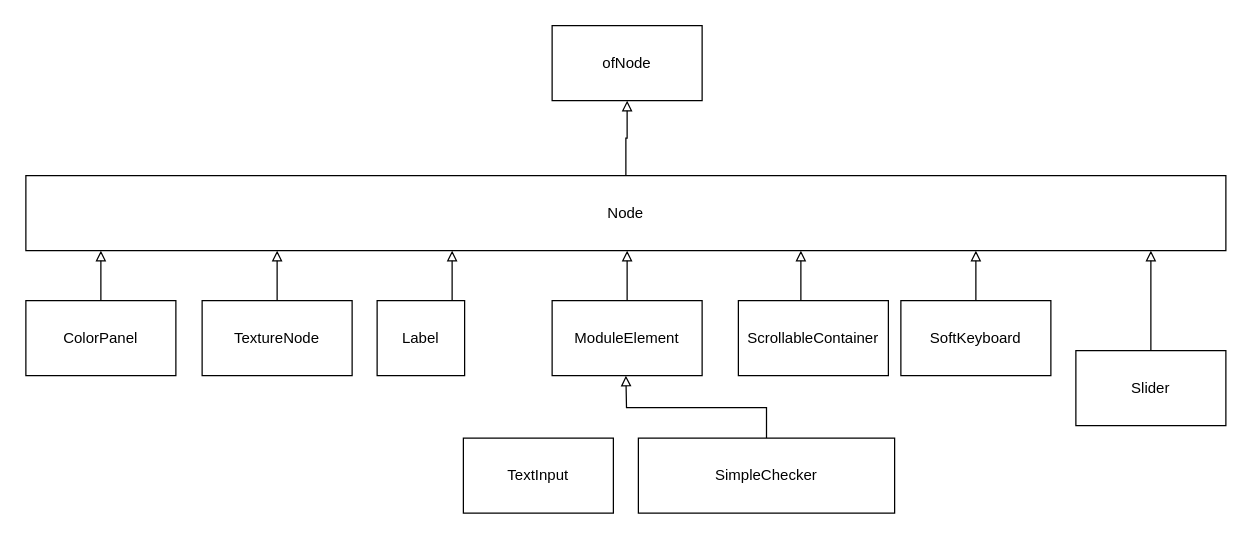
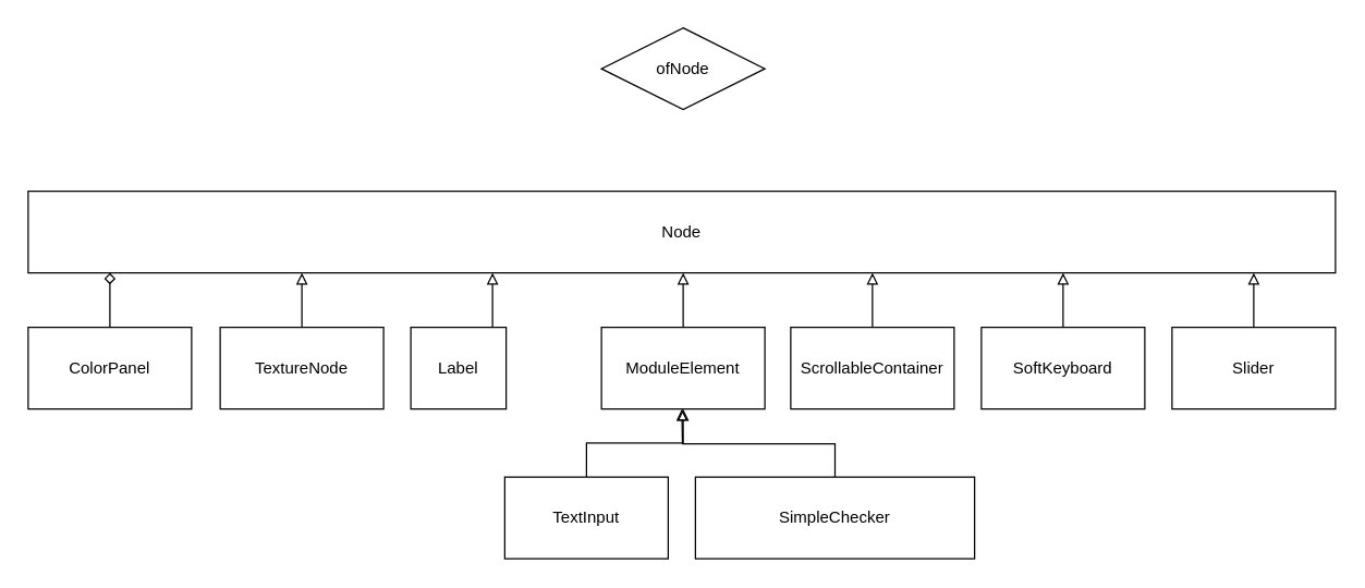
  <mxCell id="0" />
  <mxCell id="1" parent="0" />
- <mxCell id="2" value="" style="edgeStyle=orthogonalEdgeStyle;rounded=0;orthogonalLoop=1;jettySize=auto;html=1;endArrow=none;endFill=0;startArrow=block;startFill=0;" edge="1" parent="1" source="3" target="4"><mxGeometry relative="1" as="geometry" /></mxCell>
- <mxCell id="3" value="ofNode" style="rounded=0;whiteSpace=wrap;html=1;" vertex="1" parent="1"><mxGeometry x="441" y="20" width="120" height="60" as="geometry" /></mxCell>
+ <mxCell id="3" value="ofNode" style="rhombus;whiteSpace=wrap;html=1;" vertex="1" parent="1"><mxGeometry x="441" y="20" width="120" height="60" as="geometry" /></mxCell>
  <mxCell id="4" value="Node" style="whiteSpace=wrap;html=1;rounded=0;" vertex="1" parent="1"><mxGeometry y="140" width="960" height="60" as="geometry" x="20" /></mxCell>
- <mxCell id="5" value="" style="edgeStyle=orthogonalEdgeStyle;rounded=0;orthogonalLoop=1;jettySize=auto;html=1;startArrow=none;startFill=0;endArrow=block;endFill=0;" edge="1" parent="1" source="6" target="4"><mxGeometry relative="1" as="geometry"><Array as="points"><mxPoint x="80" y="210" /><mxPoint x="80" y="210" /></Array></mxGeometry></mxCell>
+ <mxCell id="5" value="" style="edgeStyle=orthogonalEdgeStyle;rounded=0;orthogonalLoop=1;jettySize=auto;html=1;startArrow=none;startFill=0;endArrow=diamond;endFill=0;" edge="1" parent="1" source="6" target="4"><mxGeometry relative="1" as="geometry"><Array as="points"><mxPoint x="80" y="210" /><mxPoint x="80" y="210" /></Array></mxGeometry></mxCell>
  <mxCell id="6" value="ColorPanel" style="rounded=0;whiteSpace=wrap;html=1;" vertex="1" parent="1"><mxGeometry y="240" width="120" height="60" as="geometry" x="20" /></mxCell>
  <mxCell id="7" value="" style="edgeStyle=orthogonalEdgeStyle;rounded=0;orthogonalLoop=1;jettySize=auto;html=1;startArrow=none;startFill=0;endArrow=block;endFill=0;" edge="1" parent="1" source="8"><mxGeometry relative="1" as="geometry"><mxPoint x="221" y="200" as="targetPoint" /><Array as="points"><mxPoint x="221" y="210" /><mxPoint x="221" y="210" /></Array></mxGeometry></mxCell>
  <mxCell id="8" value="TextureNode" style="rounded=0;whiteSpace=wrap;html=1;" vertex="1" parent="1"><mxGeometry x="161" y="240" width="120" height="60" as="geometry" /></mxCell>
  <mxCell id="9" value="" style="edgeStyle=orthogonalEdgeStyle;rounded=0;orthogonalLoop=1;jettySize=auto;html=1;startArrow=none;startFill=0;endArrow=block;endFill=0;" edge="1" parent="1" source="10"><mxGeometry relative="1" as="geometry"><mxPoint x="361" y="200" as="targetPoint" /><Array as="points"><mxPoint x="361" y="210" /><mxPoint x="361" y="210" /></Array></mxGeometry></mxCell>
  <mxCell id="10" value="Label" style="rounded=0;whiteSpace=wrap;html=1;" vertex="1" parent="1"><mxGeometry x="301" y="240" width="70" height="60" as="geometry" /></mxCell>
  <mxCell id="11" value="" style="edgeStyle=orthogonalEdgeStyle;rounded=0;orthogonalLoop=1;jettySize=auto;html=1;startArrow=none;startFill=0;endArrow=block;endFill=0;" edge="1" parent="1" source="12"><mxGeometry relative="1" as="geometry"><mxPoint x="501" y="200" as="targetPoint" /><Array as="points"><mxPoint x="501" y="210" /><mxPoint x="501" y="210" /></Array></mxGeometry></mxCell>
  <mxCell id="12" value="ModuleElement" style="rounded=0;whiteSpace=wrap;html=1;" vertex="1" parent="1"><mxGeometry x="441" y="240" width="120" height="60" as="geometry" /></mxCell>
+ <mxCell id="13" style="edgeStyle=orthogonalEdgeStyle;rounded=0;orthogonalLoop=1;jettySize=auto;html=1;entryX=0.5;entryY=1;entryDx=0;entryDy=0;startArrow=none;startFill=0;endArrow=block;endFill=0;" edge="1" parent="1" source="14" target="12"><mxGeometry relative="1" as="geometry" /></mxCell>
  <mxCell id="14" value="TextInput" style="rounded=0;whiteSpace=wrap;html=1;" vertex="1" parent="1"><mxGeometry x="370" y="350" width="120" height="60" as="geometry" /></mxCell>
  <mxCell id="15" style="edgeStyle=orthogonalEdgeStyle;rounded=0;orthogonalLoop=1;jettySize=auto;html=1;exitX=0.5;exitY=0;exitDx=0;exitDy=0;startArrow=none;startFill=0;endArrow=block;endFill=0;" edge="1" parent="1" source="16"><mxGeometry relative="1" as="geometry"><mxPoint x="500" y="300" as="targetPoint" /></mxGeometry></mxCell>
  <mxCell id="16" value="SimpleChecker" style="rounded=0;whiteSpace=wrap;html=1;" vertex="1" parent="1"><mxGeometry x="510" y="350" width="205" height="60" as="geometry" /></mxCell>
  <mxCell id="17" value="" style="edgeStyle=orthogonalEdgeStyle;rounded=0;orthogonalLoop=1;jettySize=auto;html=1;startArrow=none;startFill=0;endArrow=block;endFill=0;" edge="1" parent="1" source="18"><mxGeometry relative="1" as="geometry"><mxPoint x="640" y="200" as="targetPoint" /><Array as="points"><mxPoint x="640" y="210" /><mxPoint x="640" y="210" /></Array></mxGeometry></mxCell>
- <mxCell id="18" value="ScrollableContainer" style="rounded=0;whiteSpace=wrap;html=1;" vertex="1" parent="1"><mxGeometry x="590" y="240" width="120" height="60" as="geometry" /></mxCell>
+ <mxCell id="18" value="ScrollableContainer" style="rounded=0;whiteSpace=wrap;html=1;" vertex="1" parent="1"><mxGeometry x="580" y="240" width="120" height="60" as="geometry" /></mxCell>
  <mxCell id="19" value="" style="edgeStyle=orthogonalEdgeStyle;rounded=0;orthogonalLoop=1;jettySize=auto;html=1;startArrow=none;startFill=0;endArrow=block;endFill=0;" edge="1" parent="1" source="20"><mxGeometry relative="1" as="geometry"><mxPoint x="780" y="200" as="targetPoint" /><Array as="points"><mxPoint x="780" y="210" /><mxPoint x="780" y="210" /></Array></mxGeometry></mxCell>
  <mxCell id="20" value="SoftKeyboard" style="rounded=0;whiteSpace=wrap;html=1;" vertex="1" parent="1"><mxGeometry x="720" y="240" width="120" height="60" as="geometry" /></mxCell>
  <mxCell id="21" value="" style="edgeStyle=orthogonalEdgeStyle;rounded=0;orthogonalLoop=1;jettySize=auto;html=1;startArrow=none;startFill=0;endArrow=block;endFill=0;" edge="1" parent="1" source="22"><mxGeometry relative="1" as="geometry"><mxPoint x="920" y="200" as="targetPoint" /><Array as="points"><mxPoint x="920" y="210" /><mxPoint x="920" y="210" /></Array></mxGeometry></mxCell>
- <mxCell id="22" value="Slider" style="rounded=0;whiteSpace=wrap;html=1;" vertex="1" parent="1"><mxGeometry x="860" y="280" width="120" height="60" as="geometry" /></mxCell>
+ <mxCell id="22" value="Slider" style="rounded=0;whiteSpace=wrap;html=1;" vertex="1" parent="1"><mxGeometry x="860" y="240" width="120" height="60" as="geometry" /></mxCell>
